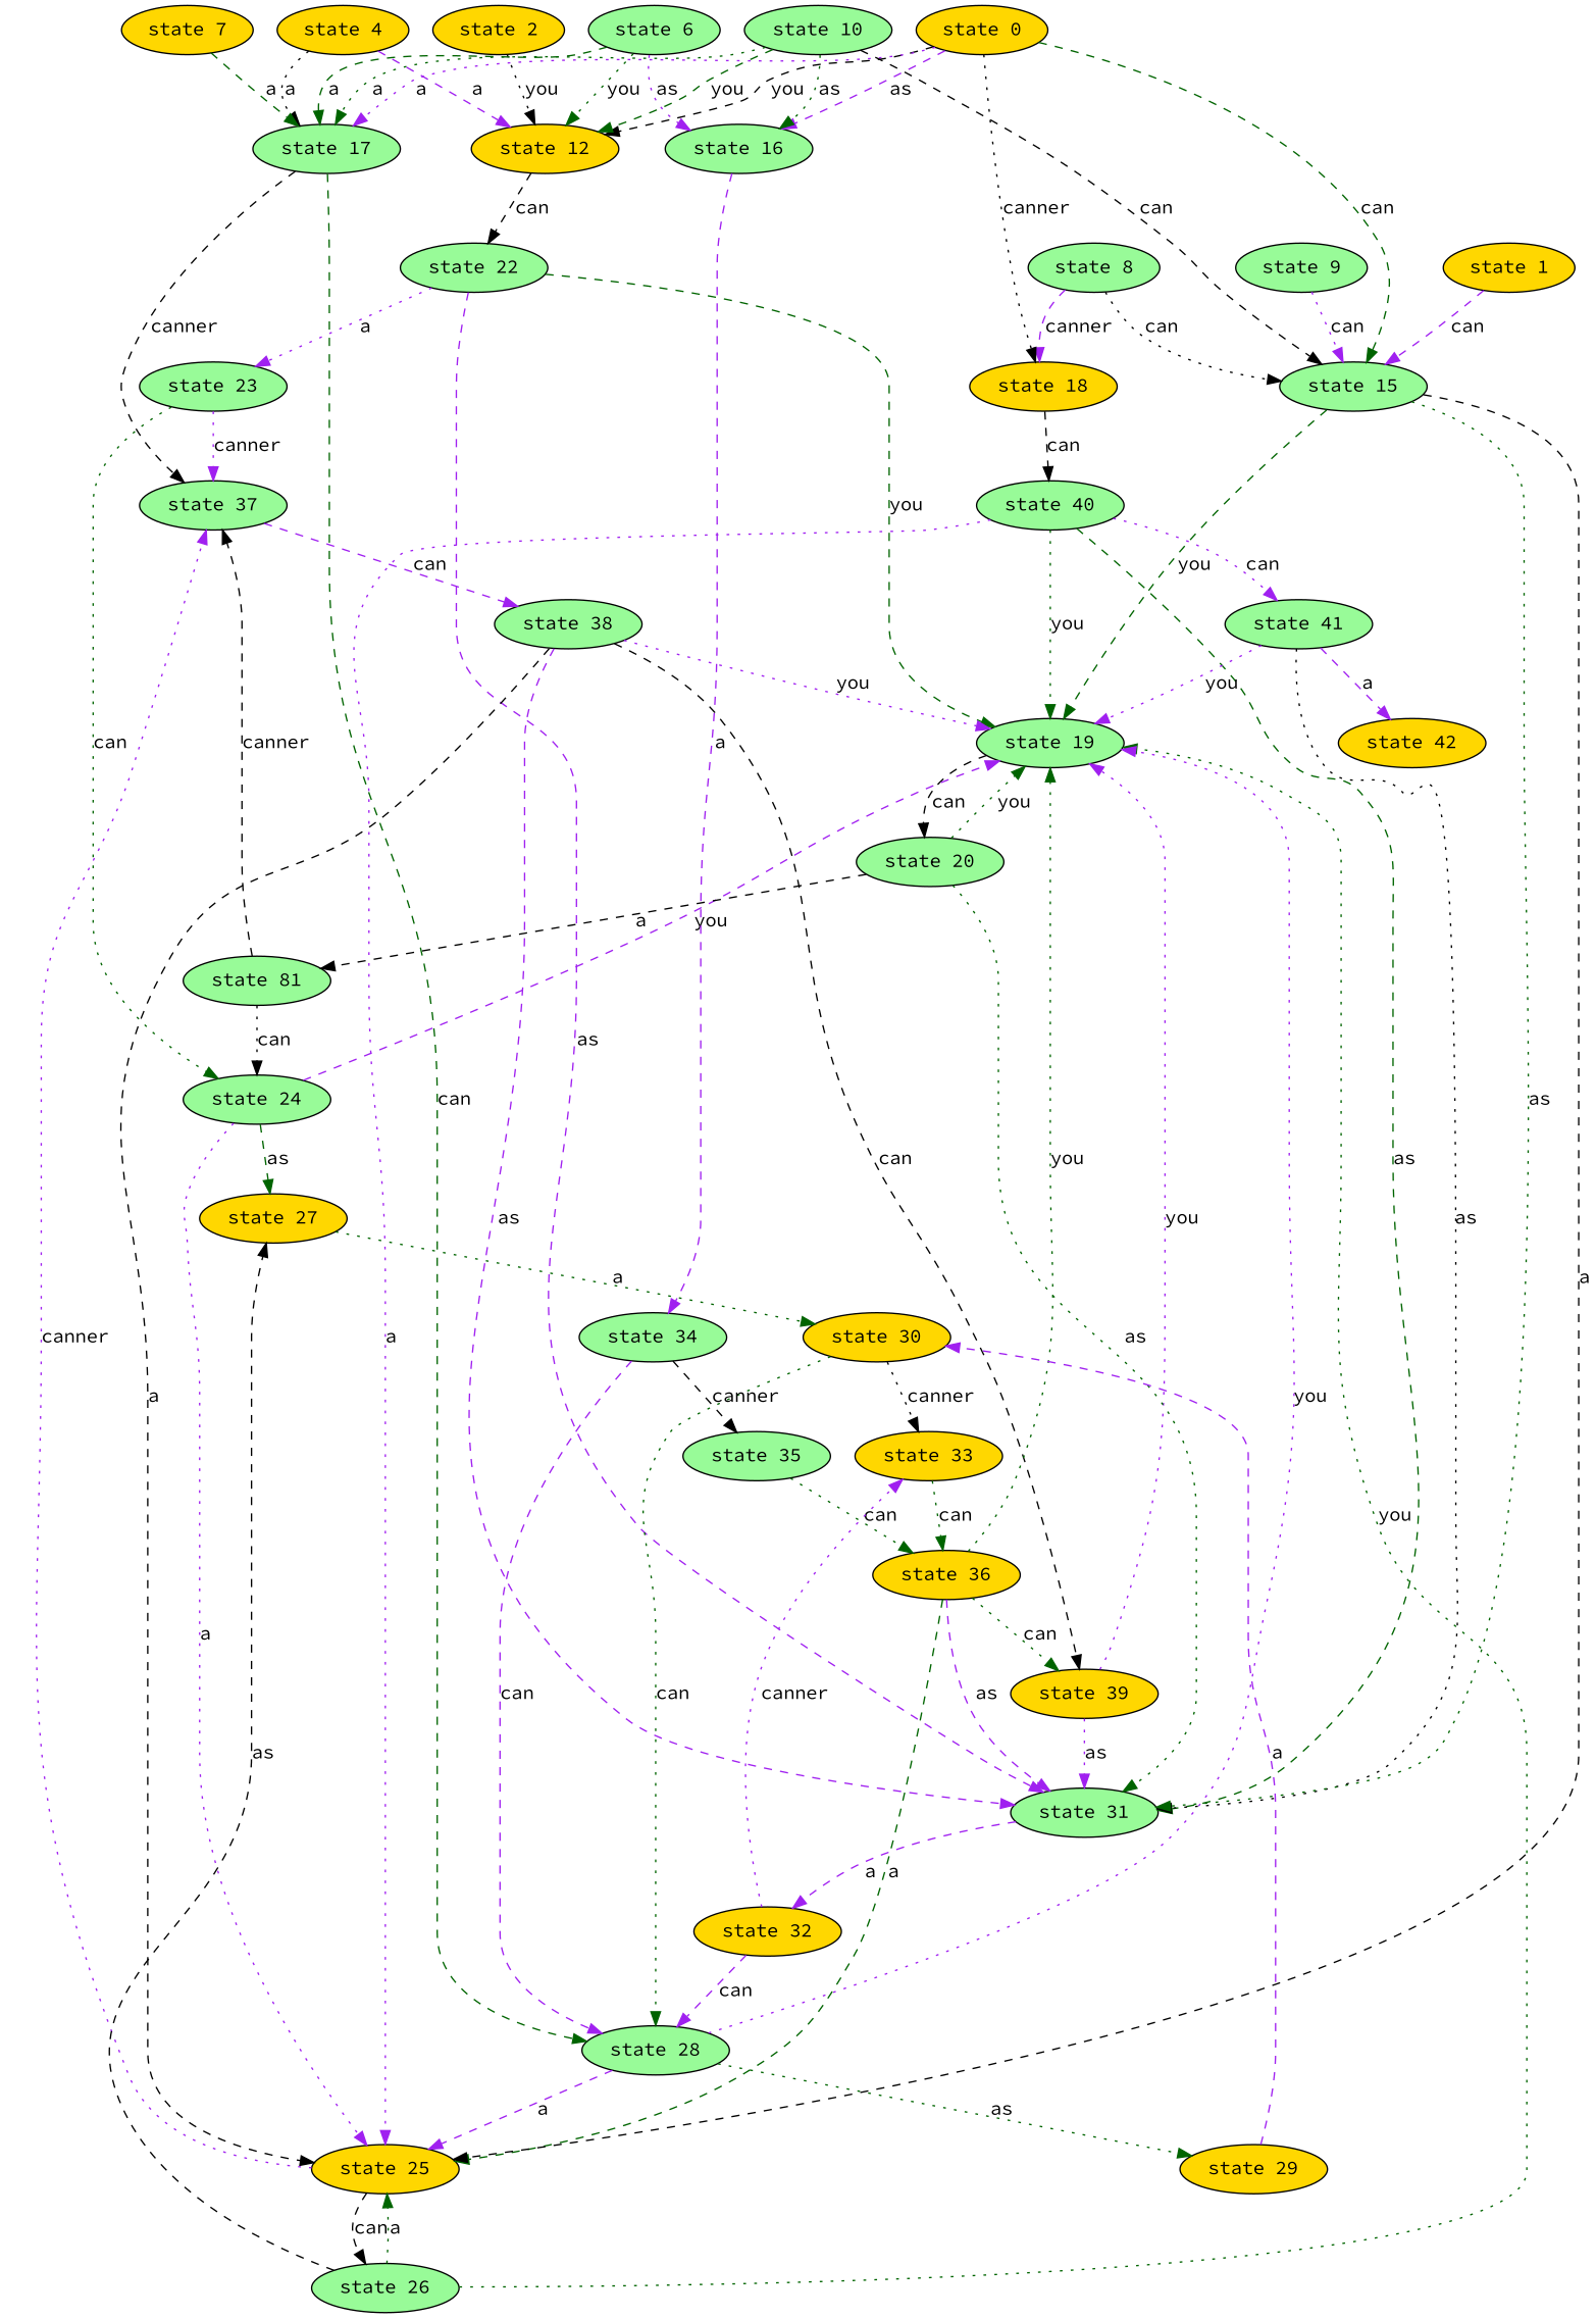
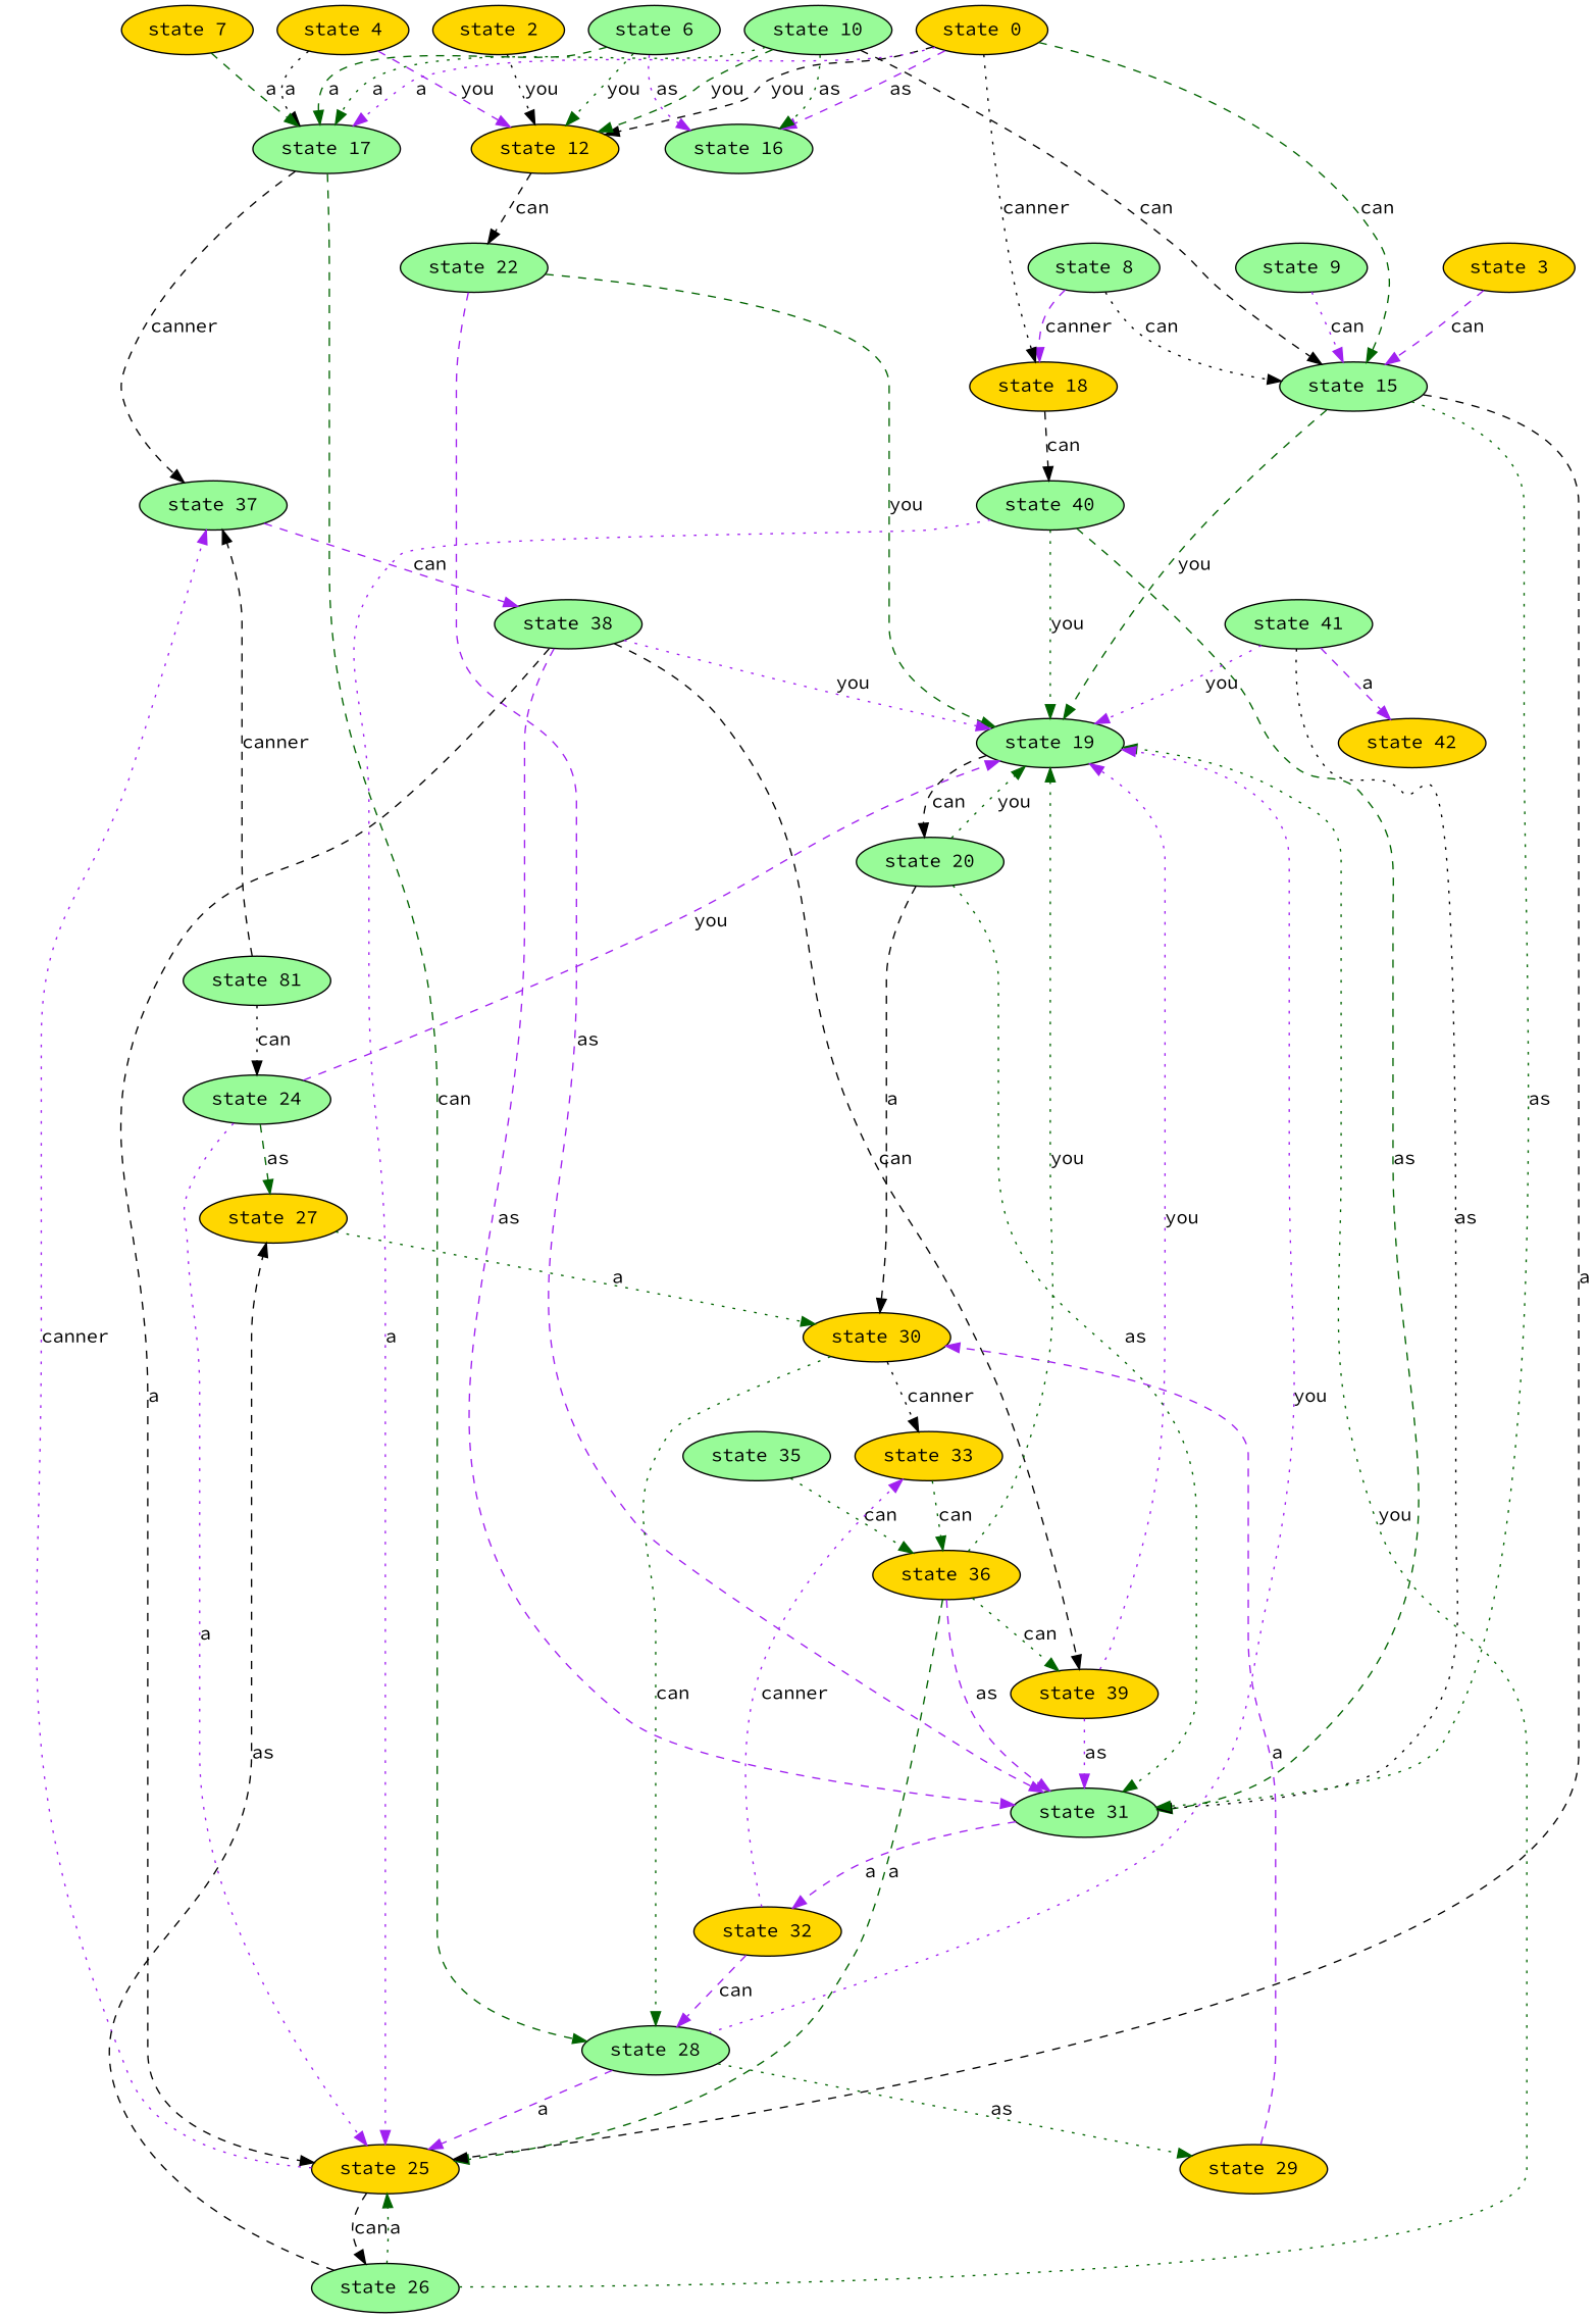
  digraph {
    fontname="Source Code Pro"
    node [fillcolor=palegreen fontname="Source Code Pro" style=filled]
    edge [color=purple fontname="Source Code Pro" style=dashed]
    "state 2" [fillcolor=gold]
    "state 12" [fillcolor=gold]
    "state 22"
-   "state 23"
    "state 19"
    "state 31"
    "state 37"
    "state 24"
    "state 38"
    "state 25" [fillcolor=gold]
    "state 27" [fillcolor=gold]
    "state 39" [fillcolor=gold]
    "state 26"
    "state 20"
    "state 30" [fillcolor=gold]
-   "state 34"
    "state 35"
    "state 28"
    "state 36" [fillcolor=gold]
    "state 29" [fillcolor=gold]
    "state 40"
    "state 41"
    "state 32" [fillcolor=gold]
    "state 42" [fillcolor=gold]
    "state 33" [fillcolor=gold]
    n26 [label="state 81"]
    "state 16"
-   "state 3" [fillcolor=gold label="state 1"]
+   "state 3" [fillcolor=gold]
    "state 15"
    "state 6"
    "state 17"
    "state 18" [fillcolor=gold]
    "state 8"
    "state 9"
    "state 4" [fillcolor=gold]
    "state 7" [fillcolor=gold]
    "state 0" [fillcolor=gold]
    "state 10"
    "state 2" -> "state 12" [color=black label=you style=dotted]
    "state 12" -> "state 22" [color=black label=can]
-   "state 22" -> "state 23" [label=a style=dotted]
    "state 22" -> "state 19" [color=darkgreen label=you]
    "state 22" -> "state 31" [label=as]
-   "state 23" -> "state 37" [label=canner style=dotted]
-   "state 23" -> "state 24" [color=darkgreen label=can style=dotted]
    "state 19" -> "state 20" [color=black label=can]
    "state 31" -> "state 32" [label=a]
    "state 37" -> "state 38" [label=can]
    "state 24" -> "state 19" [label=you]
    "state 24" -> "state 25" [label=a style=dotted]
    "state 24" -> "state 27" [color=darkgreen label=as]
    "state 38" -> "state 19" [label=you style=dotted]
    "state 38" -> "state 31" [label=as]
    "state 38" -> "state 25" [color=black label=a]
    "state 38" -> "state 39" [color=black label=can]
    "state 25" -> "state 37" [label=canner style=dotted]
    "state 25" -> "state 26" [color=black label=can]
    "state 27" -> "state 30" [color=darkgreen label=a style=dotted]
    "state 39" -> "state 19" [label=you style=dotted]
    "state 39" -> "state 31" [label=as style=dotted]
    "state 26" -> "state 19" [color=darkgreen label=you style=dotted]
    "state 26" -> "state 25" [color=darkgreen label=a style=dotted]
    "state 26" -> "state 27" [color=black label=as]
    "state 20" -> "state 19" [color=darkgreen label=you style=dotted]
    "state 20" -> "state 31" [color=darkgreen label=as style=dotted]
-   "state 20" -> n26 [color=black label=a]
+   "state 20" -> "state 30" [color=black label=a]
    "state 30" -> "state 28" [color=darkgreen label=can style=dotted]
    "state 30" -> "state 33" [color=black label=canner style=dotted]
-   "state 34" -> "state 35" [color=black label=canner]
-   "state 34" -> "state 28" [label=can]
    "state 35" -> "state 36" [color=darkgreen label=can style=dotted]
    "state 28" -> "state 19" [label=you style=dotted]
    "state 28" -> "state 25" [label=a]
    "state 28" -> "state 29" [color=darkgreen label=as style=dotted]
    "state 36" -> "state 19" [color=darkgreen label=you style=dotted]
    "state 36" -> "state 31" [label=as]
    "state 36" -> "state 25" [color=darkgreen label=a]
    "state 36" -> "state 39" [color=darkgreen label=can style=dotted]
    "state 29" -> "state 30" [label=a]
    "state 40" -> "state 19" [color=darkgreen label=you style=dotted]
    "state 40" -> "state 31" [color=darkgreen label=as]
    "state 40" -> "state 25" [label=a style=dotted]
-   "state 40" -> "state 41" [label=can style=dotted]
    "state 41" -> "state 19" [label=you style=dotted]
    "state 41" -> "state 31" [color=black label=as style=dotted]
    "state 41" -> "state 42" [label=a]
    "state 32" -> "state 28" [label=can]
    "state 32" -> "state 33" [label=canner style=dotted]
    "state 33" -> "state 36" [color=darkgreen label=can style=dotted]
    n26 -> "state 37" [color=black label=canner]
    n26 -> "state 24" [color=black label=can style=dotted]
-   "state 16" -> "state 34" [label=a]
    "state 3" -> "state 15" [label=can]
    "state 15" -> "state 19" [color=darkgreen label=you]
    "state 15" -> "state 31" [color=darkgreen label=as style=dotted]
    "state 15" -> "state 25" [color=black label=a]
    "state 6" -> "state 12" [color=darkgreen label=you style=dotted]
    "state 6" -> "state 16" [label=as style=dotted]
    "state 6" -> "state 17" [color=darkgreen label=a]
    "state 17" -> "state 37" [color=black label=canner]
    "state 17" -> "state 28" [color=darkgreen label=can]
    "state 18" -> "state 40" [color=black label=can]
    "state 8" -> "state 15" [color=black label=can style=dotted]
    "state 8" -> "state 18" [label=canner]
    "state 9" -> "state 15" [label=can style=dotted]
-   "state 4" -> "state 12" [label=a]
+   "state 4" -> "state 12" [label=you]
    "state 4" -> "state 17" [color=black label=a style=dotted]
    "state 7" -> "state 17" [color=darkgreen label=a]
    "state 0" -> "state 12" [color=black label=you]
    "state 0" -> "state 16" [label=as]
    "state 0" -> "state 15" [color=darkgreen label=can]
    "state 0" -> "state 17" [label=a style=dotted]
    "state 0" -> "state 18" [color=black label=canner style=dotted]
    "state 10" -> "state 12" [color=darkgreen label=you]
    "state 10" -> "state 16" [color=darkgreen label=as style=dotted]
    "state 10" -> "state 15" [color=black label=can]
    "state 10" -> "state 17" [color=darkgreen label=a style=dotted]
  }
